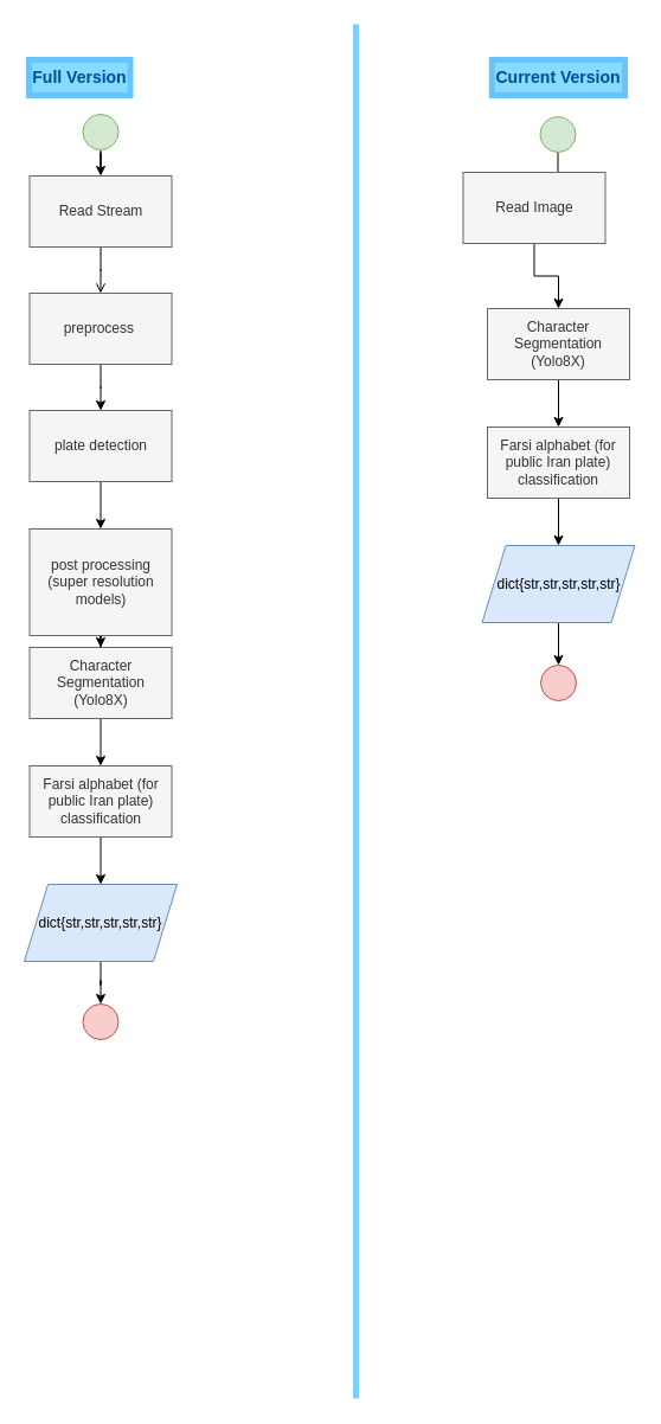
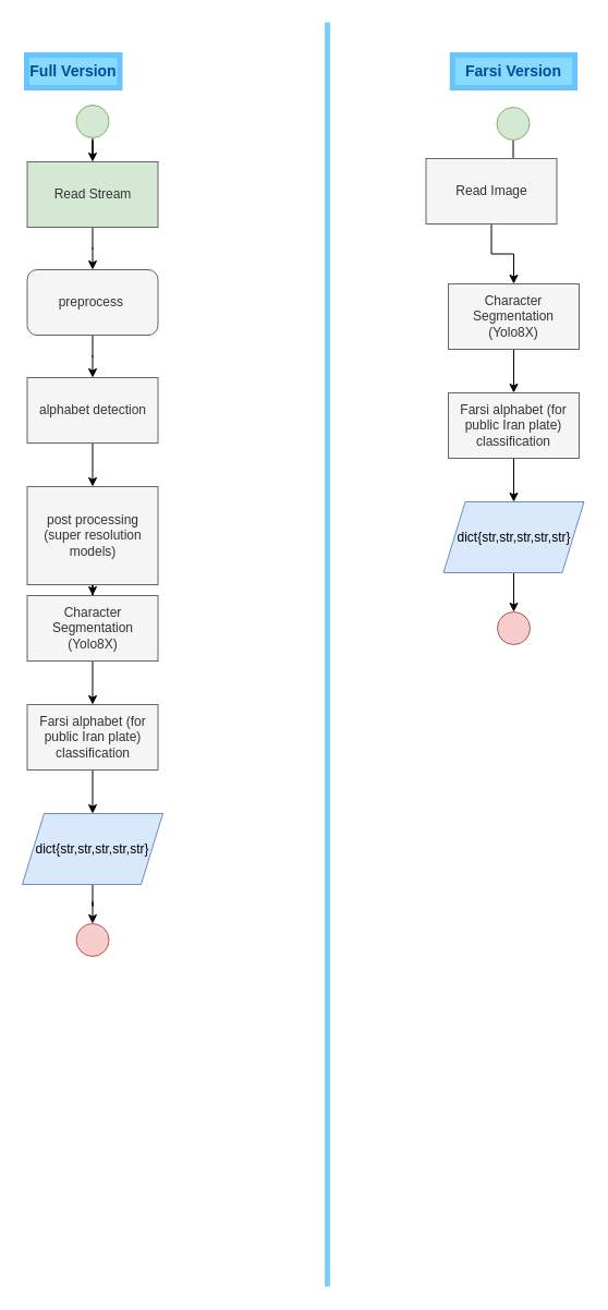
  <mxCell id="0" />
  <mxCell id="1" parent="0" />
  <mxCell id="2" value="" style="edgeStyle=orthogonalEdgeStyle;rounded=0;orthogonalLoop=1;jettySize=auto;html=1;" edge="1" parent="1" source="3" target="6"><mxGeometry relative="1" as="geometry" /></mxCell>
  <mxCell id="3" value="" style="ellipse;whiteSpace=wrap;html=1;aspect=fixed;fillColor=#d5e8d4;strokeColor=#82b366;" vertex="1" parent="1"><mxGeometry x="69.5" y="96" width="30" height="30" as="geometry" /></mxCell>
  <mxCell id="4" value="" style="ellipse;whiteSpace=wrap;html=1;aspect=fixed;fillColor=#f8cecc;strokeColor=#b85450;" vertex="1" parent="1"><mxGeometry x="69.5" y="847" width="30" height="30" as="geometry" /></mxCell>
- <mxCell id="5" value="" style="edgeStyle=orthogonalEdgeStyle;rounded=0;orthogonalLoop=1;jettySize=auto;html=1;endArrow=open;" edge="1" parent="1" source="6" target="8"><mxGeometry relative="1" as="geometry" /></mxCell>
- <mxCell id="6" value="Read Stream" style="whiteSpace=wrap;html=1;fillColor=#f5f5f5;strokeColor=#666666;fontColor=#333333;" vertex="1" parent="1"><mxGeometry x="24.5" y="148" width="120" height="60" as="geometry" /></mxCell>
+ <mxCell id="5" value="" style="edgeStyle=orthogonalEdgeStyle;rounded=0;orthogonalLoop=1;jettySize=auto;html=1;" edge="1" parent="1" source="6" target="8"><mxGeometry relative="1" as="geometry" /></mxCell>
+ <mxCell id="6" value="Read Stream" style="whiteSpace=wrap;html=1;fillColor=#d5e8d4;strokeColor=#666666;fontColor=#333333;" vertex="1" parent="1"><mxGeometry x="24.5" y="148" width="120" height="60" as="geometry" /></mxCell>
  <mxCell id="7" value="" style="edgeStyle=orthogonalEdgeStyle;rounded=0;orthogonalLoop=1;jettySize=auto;html=1;" edge="1" parent="1" source="8" target="10"><mxGeometry relative="1" as="geometry" /></mxCell>
- <mxCell id="8" value="preprocess&amp;nbsp;" style="whiteSpace=wrap;html=1;fillColor=#f5f5f5;strokeColor=#666666;fontColor=#333333;" vertex="1" parent="1"><mxGeometry x="24.5" y="247" width="120" height="60" as="geometry" /></mxCell>
+ <mxCell id="8" value="preprocess&amp;nbsp;" style="whiteSpace=wrap;html=1;fillColor=#f5f5f5;strokeColor=#666666;fontColor=#333333;rounded=1;" vertex="1" parent="1"><mxGeometry x="24.5" y="247" width="120" height="60" as="geometry" /></mxCell>
  <mxCell id="9" value="" style="edgeStyle=orthogonalEdgeStyle;rounded=0;orthogonalLoop=1;jettySize=auto;html=1;" edge="1" parent="1" source="10" target="12"><mxGeometry relative="1" as="geometry" /></mxCell>
- <mxCell id="10" value="plate detection" style="whiteSpace=wrap;html=1;fillColor=#f5f5f5;strokeColor=#666666;fontColor=#333333;" vertex="1" parent="1"><mxGeometry x="24.5" y="346" width="120" height="60" as="geometry" /></mxCell>
+ <mxCell id="10" value="alphabet detection" style="whiteSpace=wrap;html=1;fillColor=#f5f5f5;strokeColor=#666666;fontColor=#333333;" vertex="1" parent="1"><mxGeometry x="24.5" y="346" width="120" height="60" as="geometry" /></mxCell>
  <mxCell id="11" value="" style="edgeStyle=orthogonalEdgeStyle;rounded=0;orthogonalLoop=1;jettySize=auto;html=1;" edge="1" parent="1" source="12" target="14"><mxGeometry relative="1" as="geometry" /></mxCell>
  <mxCell id="12" value="post processing (super resolution models)" style="whiteSpace=wrap;html=1;fillColor=#f5f5f5;strokeColor=#666666;fontColor=#333333;" vertex="1" parent="1"><mxGeometry x="24.5" y="446" width="120" height="90" as="geometry" /></mxCell>
  <mxCell id="13" value="" style="edgeStyle=orthogonalEdgeStyle;rounded=0;orthogonalLoop=1;jettySize=auto;html=1;" edge="1" parent="1" source="14" target="16"><mxGeometry relative="1" as="geometry" /></mxCell>
  <mxCell id="14" value="Character Segmentation (Yolo8X)" style="whiteSpace=wrap;html=1;fillColor=#f5f5f5;strokeColor=#666666;fontColor=#333333;" vertex="1" parent="1"><mxGeometry x="24.5" y="546" width="120" height="60" as="geometry" /></mxCell>
  <mxCell id="15" value="" style="edgeStyle=orthogonalEdgeStyle;rounded=0;orthogonalLoop=1;jettySize=auto;html=1;" edge="1" parent="1" source="16" target="18"><mxGeometry relative="1" as="geometry" /></mxCell>
  <mxCell id="16" value="Farsi alphabet (for public Iran plate) classification" style="whiteSpace=wrap;html=1;fillColor=#f5f5f5;strokeColor=#666666;fontColor=#333333;" vertex="1" parent="1"><mxGeometry x="24.5" y="646" width="120" height="60" as="geometry" /></mxCell>
  <mxCell id="17" value="" style="edgeStyle=orthogonalEdgeStyle;rounded=0;orthogonalLoop=1;jettySize=auto;html=1;" edge="1" parent="1" source="18" target="4"><mxGeometry relative="1" as="geometry" /></mxCell>
  <mxCell id="18" value="dict{str,str,str,str,str}" style="shape=parallelogram;perimeter=parallelogramPerimeter;whiteSpace=wrap;html=1;fixedSize=1;fillColor=#dae8fc;strokeColor=#6c8ebf;" vertex="1" parent="1"><mxGeometry x="20" y="746" width="129" height="65" as="geometry" /></mxCell>
  <mxCell id="19" value="" style="edgeStyle=orthogonalEdgeStyle;rounded=0;orthogonalLoop=1;jettySize=auto;html=1;" edge="1" parent="1" source="20" target="23"><mxGeometry relative="1" as="geometry" /></mxCell>
  <mxCell id="20" value="" style="ellipse;whiteSpace=wrap;html=1;aspect=fixed;fillColor=#d5e8d4;strokeColor=#82b366;" vertex="1" parent="1"><mxGeometry x="455.5" y="98" width="30" height="30" as="geometry" /></mxCell>
  <mxCell id="21" value="" style="ellipse;whiteSpace=wrap;html=1;aspect=fixed;fillColor=#f8cecc;strokeColor=#b85450;" vertex="1" parent="1"><mxGeometry x="456" y="561" width="30" height="30" as="geometry" /></mxCell>
  <mxCell id="22" value="" style="edgeStyle=orthogonalEdgeStyle;rounded=0;orthogonalLoop=1;jettySize=auto;html=1;" edge="1" parent="1" source="23" target="25"><mxGeometry relative="1" as="geometry" /></mxCell>
  <mxCell id="23" value="Read Image" style="whiteSpace=wrap;html=1;fillColor=#f5f5f5;strokeColor=#666666;fontColor=#333333;" vertex="1" parent="1"><mxGeometry x="390.5" y="145" width="120" height="60" as="geometry" /></mxCell>
  <mxCell id="24" value="" style="edgeStyle=orthogonalEdgeStyle;rounded=0;orthogonalLoop=1;jettySize=auto;html=1;" edge="1" parent="1" source="25" target="27"><mxGeometry relative="1" as="geometry" /></mxCell>
  <mxCell id="25" value="Character Segmentation (Yolo8X)" style="whiteSpace=wrap;html=1;fillColor=#f5f5f5;strokeColor=#666666;fontColor=#333333;" vertex="1" parent="1"><mxGeometry x="411" y="260" width="120" height="60" as="geometry" /></mxCell>
  <mxCell id="26" value="" style="edgeStyle=orthogonalEdgeStyle;rounded=0;orthogonalLoop=1;jettySize=auto;html=1;" edge="1" parent="1" source="27" target="29"><mxGeometry relative="1" as="geometry" /></mxCell>
  <mxCell id="27" value="Farsi alphabet (for public Iran plate) classification" style="whiteSpace=wrap;html=1;fillColor=#f5f5f5;strokeColor=#666666;fontColor=#333333;" vertex="1" parent="1"><mxGeometry x="411" y="360" width="120" height="60" as="geometry" /></mxCell>
  <mxCell id="28" value="" style="edgeStyle=orthogonalEdgeStyle;rounded=0;orthogonalLoop=1;jettySize=auto;html=1;" edge="1" parent="1" source="29" target="21"><mxGeometry relative="1" as="geometry" /></mxCell>
  <mxCell id="29" value="dict{str,str,str,str,str}" style="shape=parallelogram;perimeter=parallelogramPerimeter;whiteSpace=wrap;html=1;fixedSize=1;fillColor=#dae8fc;strokeColor=#6c8ebf;" vertex="1" parent="1"><mxGeometry x="406.5" y="460" width="129" height="65" as="geometry" /></mxCell>
  <mxCell id="30" value="" style="endArrow=none;html=1;rounded=0;strokeWidth=5;strokeColor=#7bcff9;" edge="1" parent="1"><mxGeometry width="50" height="50" relative="1" as="geometry"><mxPoint x="300" y="1180" as="sourcePoint" /><mxPoint x="300" as="targetPoint" y="20" /></mxGeometry></mxCell>
- <mxCell id="31" value="&lt;font color=&quot;#004c99&quot;&gt;&lt;span style=&quot;font-size: 14px;&quot;&gt;&lt;b&gt;Current Version&lt;/b&gt;&lt;/span&gt;&lt;/font&gt;" style="text;html=1;strokeColor=#68C4FD;fillColor=#87DBFF;align=center;verticalAlign=middle;whiteSpace=wrap;rounded=0;strokeWidth=5;" vertex="1" parent="1"><mxGeometry x="414.75" y="50" width="112.25" height="30" as="geometry" /></mxCell>
+ <mxCell id="31" value="&lt;font color=&quot;#004c99&quot;&gt;&lt;span style=&quot;font-size: 14px;&quot;&gt;&lt;b&gt;Farsi Version&lt;/b&gt;&lt;/span&gt;&lt;/font&gt;" style="text;html=1;strokeColor=#68C4FD;fillColor=#87DBFF;align=center;verticalAlign=middle;whiteSpace=wrap;rounded=0;strokeWidth=5;" vertex="1" parent="1"><mxGeometry x="414.75" y="50" width="112.25" height="30" as="geometry" /></mxCell>
  <mxCell id="32" value="&lt;b&gt;&lt;font color=&quot;#004c99&quot; style=&quot;font-size: 14px;&quot;&gt;Full Version&lt;/font&gt;&lt;/b&gt;" style="text;html=1;strokeColor=#68C4FD;fillColor=#87DBFF;align=center;verticalAlign=middle;whiteSpace=wrap;rounded=0;strokeWidth=5;" vertex="1" parent="1"><mxGeometry x="24" y="50" width="85.5" height="30" as="geometry" /></mxCell>
